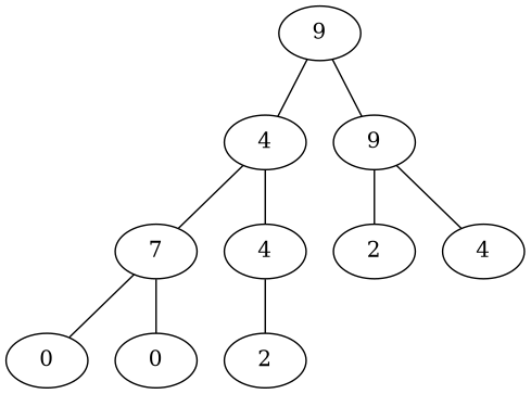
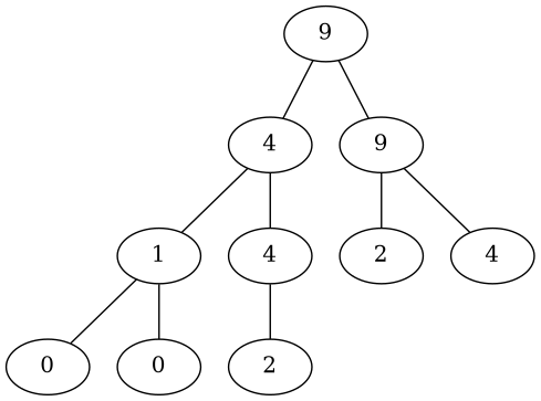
  graph {
    n1 [label=9]
    n2 [label=4]
    n3 [label=9]
-   n4 [label=7]
+   n4 [label=1]
    n5 [label=4]
    n6 [label=2]
    n7 [label=4]
    n8 [label=0]
    n9 [label=0]
    n10 [label=2]
    n1 -- n2
    n1 -- n3
    n2 -- n4
    n2 -- n5
    n3 -- n6
    n3 -- n7
    n4 -- n8
    n4 -- n9
    n5 -- n10
  }
